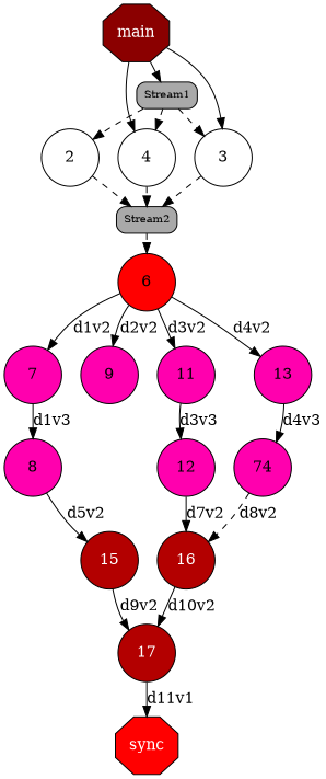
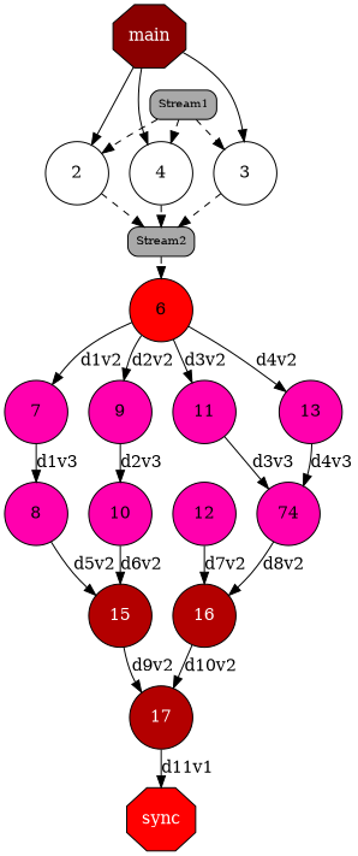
  digraph {
    compound=true
    labeljust=l
    rankdir=TB
    node [fillcolor="#ff00ae" fontcolor="#000000" shape=circle style=filled]
    n1 [fillcolor="#8B0000" fontcolor="#FFFFFF" height=0.75 label=main shape=octagon]
    2 [fillcolor="#ffffff" height=0.75]
    3 [fillcolor="#ffffff" height=0.75]
    4 [fillcolor="#ffffff" height=0.75]
    Stream2 [fillcolor="#a9a9a9" fontsize=10 height=0 margin=0.1 shape=rect style="rounded,filled" width=0]
    Stream1 [fillcolor="#a9a9a9" fontsize=10 height=0 margin=0.1 shape=rect style="rounded,filled" width=0]
    6 [fillcolor="#ff0000" height=0.75]
    7 [height=0.75]
    9 [height=0.75]
    11 [height=0.75]
    13 [height=0.75]
    8 [height=0.75]
    15 [fillcolor="#b30000" fontcolor="#ffffff" height=0.75]
+   10 [height=0.75]
    12 [height=0.75]
    16 [fillcolor="#b30000" fontcolor="#ffffff" height=0.75]
    n17 [height=0.75 label=74]
    17 [fillcolor="#b30000" fontcolor="#ffffff" height=0.75]
    n19 [fillcolor="#ff0000" fontcolor="#FFFFFF" height=0.75 label=sync shape=octagon]
    subgraph sub_1 {
      ranksep=0.12
      n1
      2
      3
      4
      Stream2
      Stream1
      6
      7
      9
      11
      13
      8
      15
+     10
      12
      16
      n17
      17
      n19
    }
-   n1 -> Stream1
+   n1 -> 2
    n1 -> 3
    n1 -> 4
    2 -> Stream2 [style=dashed]
    3 -> Stream2 [style=dashed]
    4 -> Stream2 [style=dashed]
    Stream2 -> 6 [style=dashed]
    Stream1 -> 2 [style=dashed]
    Stream1 -> 3 [style=dashed]
    Stream1 -> 4 [style=dashed]
    6 -> 7 [label=d1v2]
    6 -> 9 [label=d2v2]
    6 -> 11 [label=d3v2]
    6 -> 13 [label=d4v2]
    7 -> 8 [label=d1v3]
-   11 -> 12 [label=d3v3]
+   9 -> 10 [label=d2v3]
+   11 -> n17 [label=d3v3]
    13 -> n17 [label=d4v3]
    8 -> 15 [label=d5v2]
    15 -> 17 [label=d9v2]
+   10 -> 15 [label=d6v2]
    12 -> 16 [label=d7v2]
    16 -> 17 [label=d10v2]
-   n17 -> 16 [label=d8v2 style=dashed]
+   n17 -> 16 [label=d8v2]
    17 -> n19 [label=d11v1]
  }
